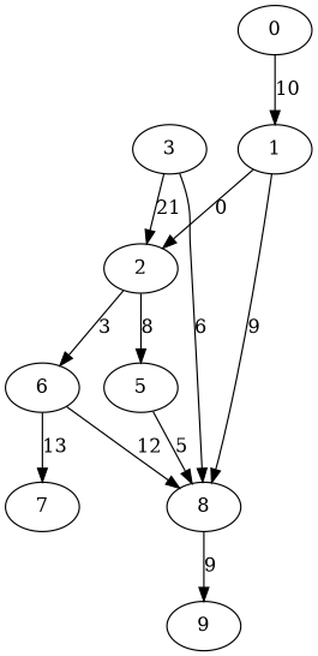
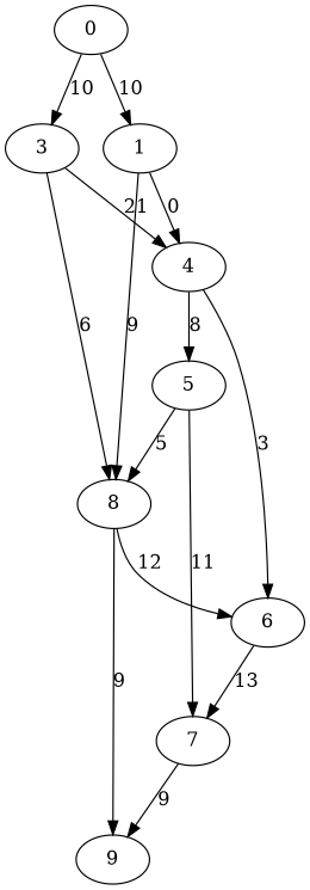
  digraph {
    0
    1
    3
-   4 [label=2]
+   4
    8
    5
    6
    7
    9
    0 -> 1 [label=10]
+   0 -> 3 [label=10]
    1 -> 4 [label=0]
    1 -> 8 [label=9]
    3 -> 4 [label=21]
    3 -> 8 [label=6]
    4 -> 5 [label=8]
    4 -> 6 [label=3]
    8 -> 9 [label=9]
    5 -> 8 [label=5]
-   6 -> 8 [label=12]
+   5 -> 7 [label=11]
+   8 -> 6 [label=12]
    6 -> 7 [label=13]
+   7 -> 9 [label=9]
  }
